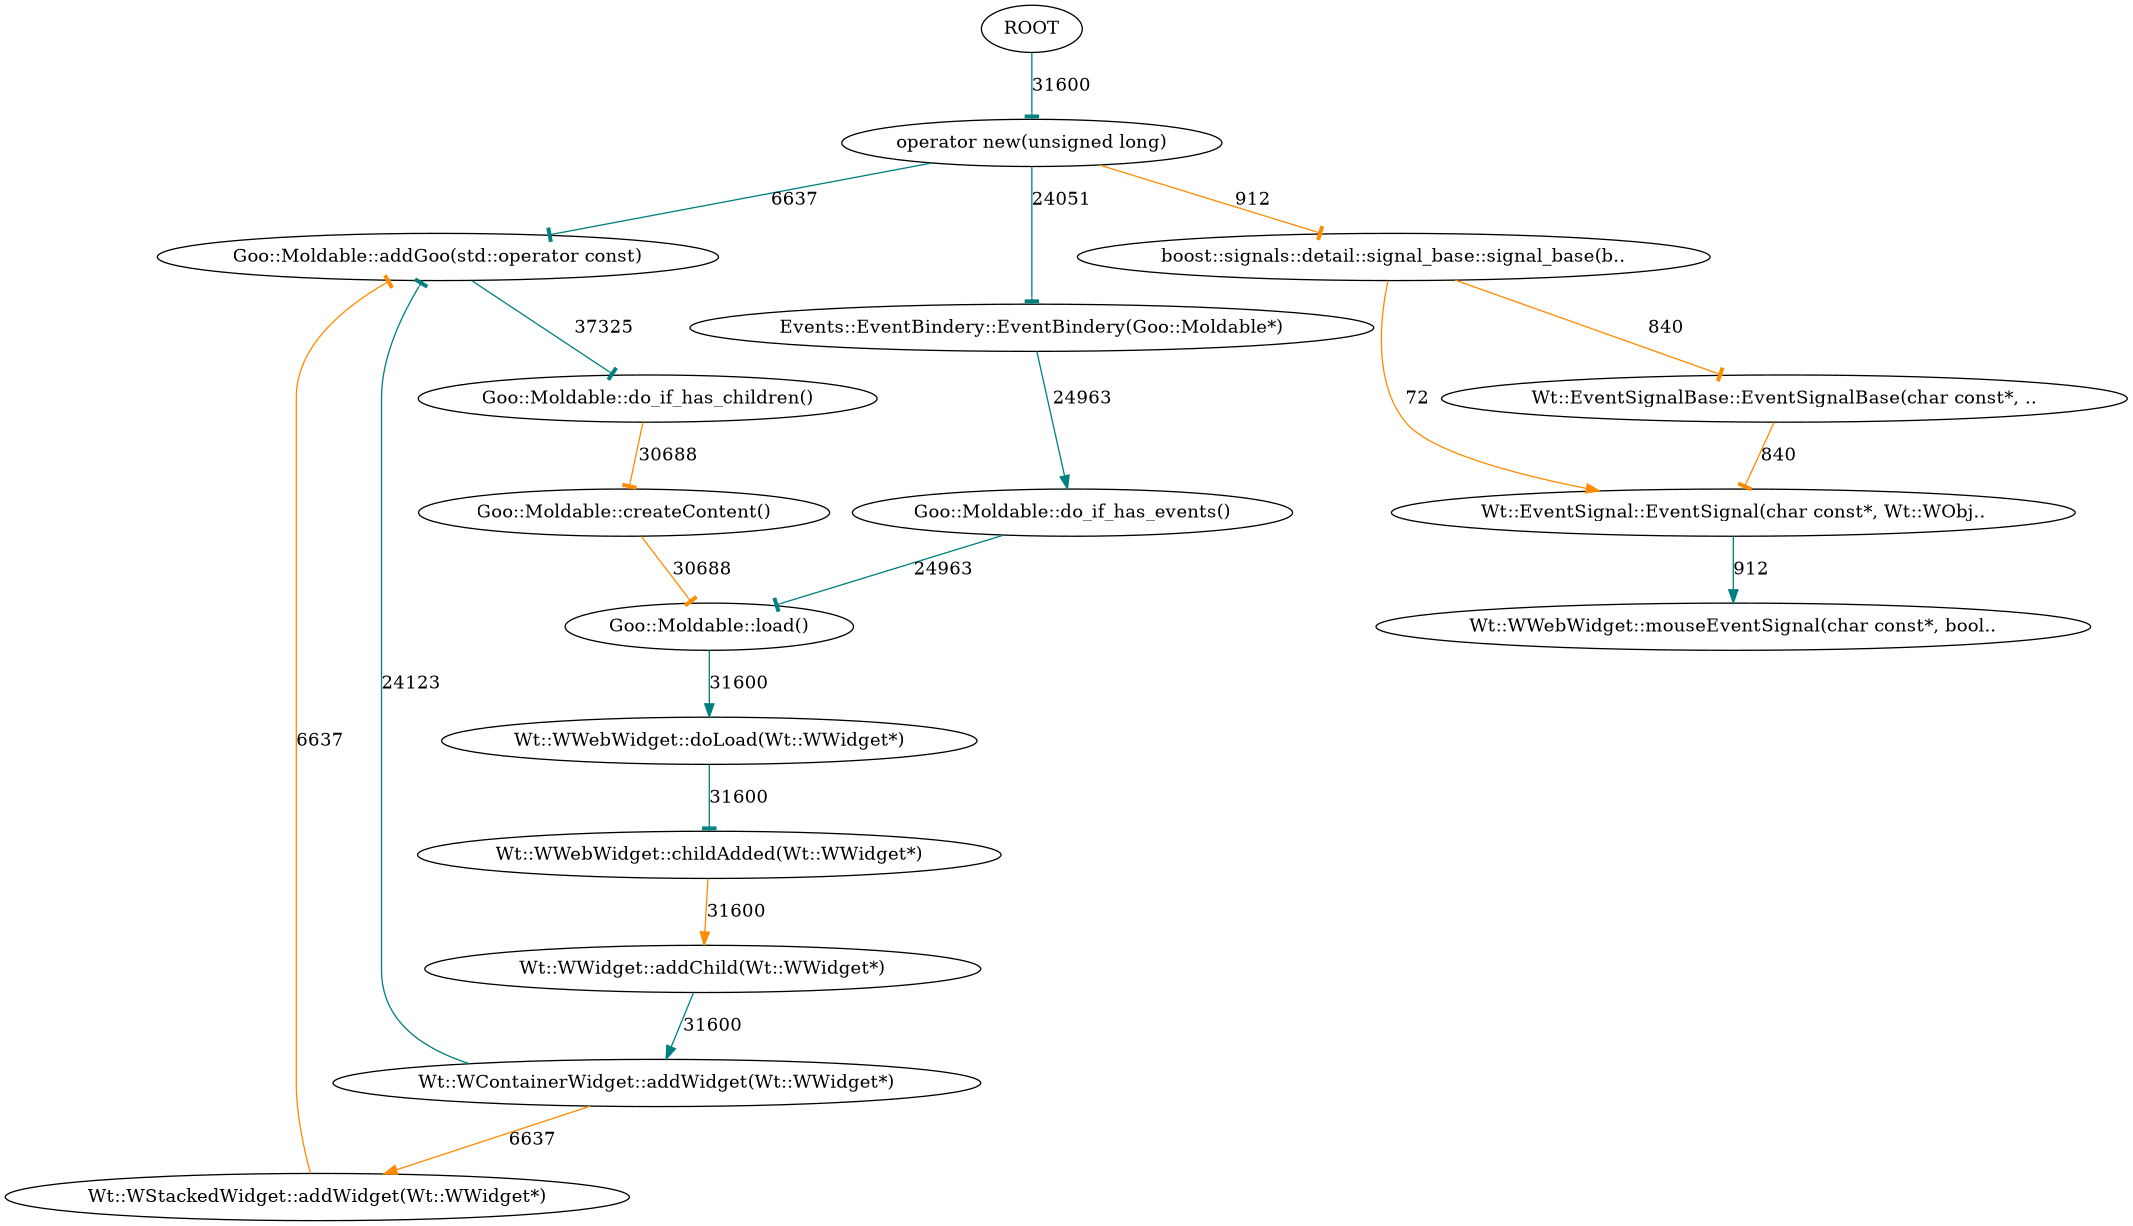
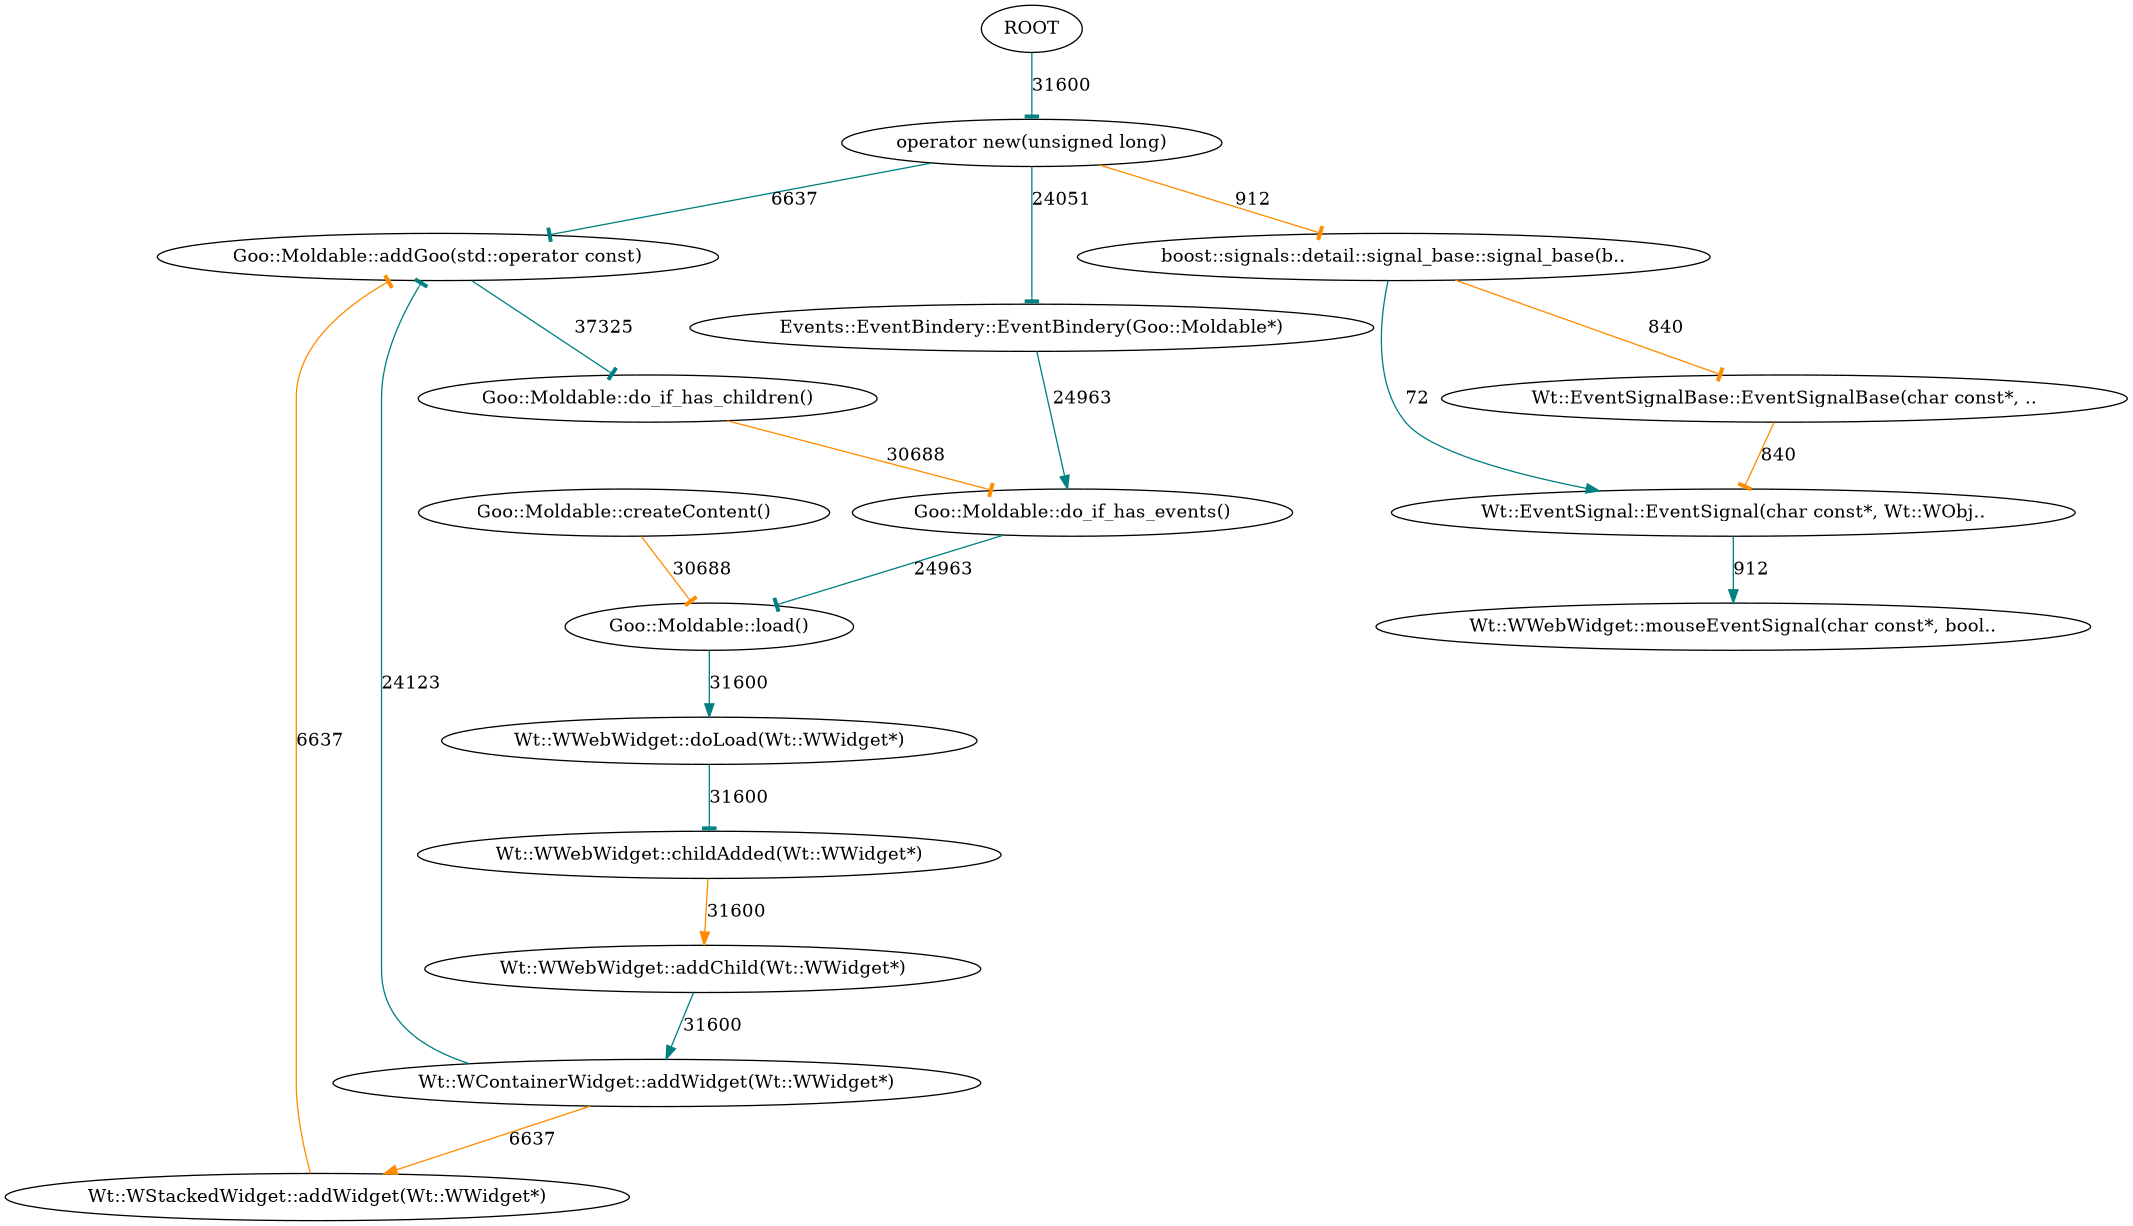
  digraph {
    rankdir=TB
    edge [arrowhead=tee color=teal]
    n1 [label="Goo::Moldable::addGoo(std::operator const)"]
    "Goo::Moldable::do_if_has_children()"
    "Goo::Moldable::createContent()"
    "Goo::Moldable::do_if_has_events()"
    "Goo::Moldable::load()"
    "Wt::WWebWidget::doLoad(Wt::WWidget*)"
    "Wt::WWebWidget::childAdded(Wt::WWidget*)"
-   "Wt::WWebWidget::addChild(Wt::WWidget*)" [label="Wt::WWidget::addChild(Wt::WWidget*)"]
+   "Wt::WWebWidget::addChild(Wt::WWidget*)"
    "Wt::WContainerWidget::addWidget(Wt::WWidget*)"
    "Wt::EventSignalBase::EventSignalBase(char const*, .."
    "Wt::EventSignal::EventSignal(char const*, Wt::WObj.."
    "Wt::WWebWidget::mouseEventSignal(char const*, bool.."
    "Events::EventBindery::EventBindery(Goo::Moldable*)"
    "Wt::WStackedWidget::addWidget(Wt::WWidget*)"
    "boost::signals::detail::signal_base::signal_base(b.."
    ROOT
    "operator new(unsigned long)"
    n1 -> "Goo::Moldable::do_if_has_children()" [label=37325]
-   "Goo::Moldable::do_if_has_children()" -> "Goo::Moldable::createContent()" [color=darkorange label=30688]
+   "Goo::Moldable::do_if_has_children()" -> "Goo::Moldable::do_if_has_events()" [color=darkorange label=30688]
    "Goo::Moldable::createContent()" -> "Goo::Moldable::load()" [color=darkorange label=30688]
    "Goo::Moldable::do_if_has_events()" -> "Goo::Moldable::load()" [label=24963]
    "Goo::Moldable::load()" -> "Wt::WWebWidget::doLoad(Wt::WWidget*)" [arrowhead=normal label=31600]
    "Wt::WWebWidget::doLoad(Wt::WWidget*)" -> "Wt::WWebWidget::childAdded(Wt::WWidget*)" [label=31600]
    "Wt::WWebWidget::childAdded(Wt::WWidget*)" -> "Wt::WWebWidget::addChild(Wt::WWidget*)" [arrowhead=normal color=darkorange label=31600]
    "Wt::WWebWidget::addChild(Wt::WWidget*)" -> "Wt::WContainerWidget::addWidget(Wt::WWidget*)" [arrowhead=normal label=31600]
    "Wt::WContainerWidget::addWidget(Wt::WWidget*)" -> n1 [label=24123]
    "Wt::WContainerWidget::addWidget(Wt::WWidget*)" -> "Wt::WStackedWidget::addWidget(Wt::WWidget*)" [arrowhead=normal color=darkorange label=6637]
    "Wt::EventSignalBase::EventSignalBase(char const*, .." -> "Wt::EventSignal::EventSignal(char const*, Wt::WObj.." [color=darkorange label=840]
    "Wt::EventSignal::EventSignal(char const*, Wt::WObj.." -> "Wt::WWebWidget::mouseEventSignal(char const*, bool.." [arrowhead=normal label=912]
    "Events::EventBindery::EventBindery(Goo::Moldable*)" -> "Goo::Moldable::do_if_has_events()" [arrowhead=normal label=24963]
    "Wt::WStackedWidget::addWidget(Wt::WWidget*)" -> n1 [color=darkorange label=6637]
    "boost::signals::detail::signal_base::signal_base(b.." -> "Wt::EventSignalBase::EventSignalBase(char const*, .." [color=darkorange label=840]
-   "boost::signals::detail::signal_base::signal_base(b.." -> "Wt::EventSignal::EventSignal(char const*, Wt::WObj.." [arrowhead=normal color=darkorange label=72]
+   "boost::signals::detail::signal_base::signal_base(b.." -> "Wt::EventSignal::EventSignal(char const*, Wt::WObj.." [arrowhead=normal label=72]
    ROOT -> "operator new(unsigned long)" [label=31600]
    "operator new(unsigned long)" -> n1 [label=6637]
    "operator new(unsigned long)" -> "Events::EventBindery::EventBindery(Goo::Moldable*)" [label=24051]
    "operator new(unsigned long)" -> "boost::signals::detail::signal_base::signal_base(b.." [color=darkorange label=912]
  }
